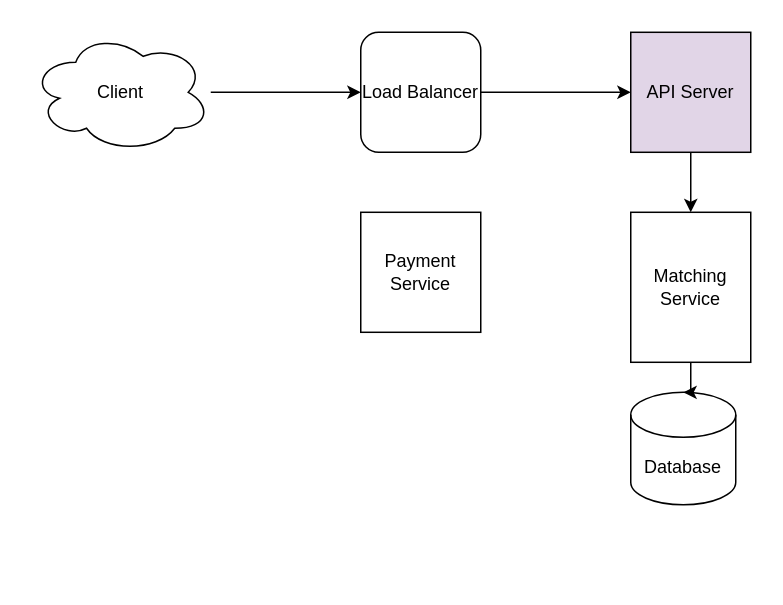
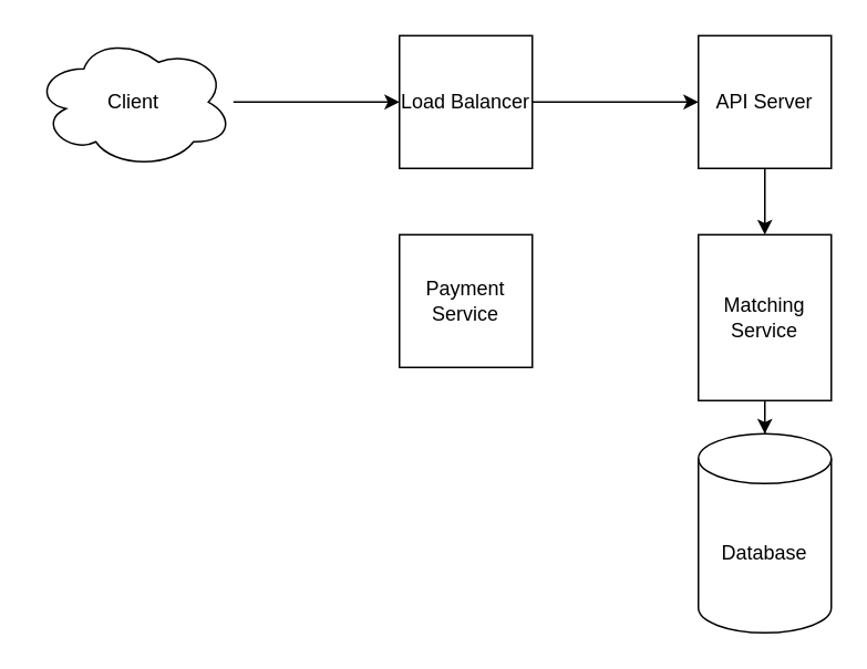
  <mxCell id="0" />
  <mxCell id="1" parent="0" />
  <mxCell id="2" value="Client" style="ellipse;shape=cloud;whiteSpace=wrap;html=1;" vertex="1" parent="1"><mxGeometry x="20" y="20.86" width="120" height="80" as="geometry" /></mxCell>
- <mxCell id="3" value="Load Balancer" style="whiteSpace=wrap;html=1;aspect=fixed;rounded=1;" vertex="1" parent="1"><mxGeometry x="240" y="20.86" width="80" height="80" as="geometry" /></mxCell>
- <mxCell id="4" value="API Server" style="whiteSpace=wrap;html=1;aspect=fixed;fillColor=#e1d5e7;" vertex="1" parent="1"><mxGeometry x="420" y="20.86" width="80" height="80" as="geometry" /></mxCell>
+ <mxCell id="3" value="Load Balancer" style="whiteSpace=wrap;html=1;aspect=fixed;" vertex="1" parent="1"><mxGeometry x="240" y="20.86" width="80" height="80" as="geometry" /></mxCell>
+ <mxCell id="4" value="API Server" style="whiteSpace=wrap;html=1;aspect=fixed;" vertex="1" parent="1"><mxGeometry x="420" y="20.86" width="80" height="80" as="geometry" /></mxCell>
  <mxCell id="5" value="Matching Service" style="whiteSpace=wrap;html=1;aspect=fixed;" vertex="1" parent="1"><mxGeometry x="420" y="140.86" width="80" height="100" as="geometry" /></mxCell>
  <mxCell id="6" value="Payment Service" style="whiteSpace=wrap;html=1;aspect=fixed;" vertex="1" parent="1"><mxGeometry x="240" y="140.86" width="80" height="80" as="geometry" /></mxCell>
- <mxCell id="7" value="Database" style="shape=cylinder3;whiteSpace=wrap;html=1;boundedLbl=1;backgroundOutline=1;size=15;" vertex="1" parent="1"><mxGeometry x="420" y="260.86" width="70" height="75" as="geometry" /></mxCell>
+ <mxCell id="7" value="Database" style="shape=cylinder3;whiteSpace=wrap;html=1;boundedLbl=1;backgroundOutline=1;size=15;" vertex="1" parent="1"><mxGeometry x="420" y="260.86" width="80" height="120" as="geometry" /></mxCell>
  <mxCell id="8" style="edgeStyle=orthogonalEdgeStyle;rounded=0;orthogonalLoop=1;jettySize=auto;html=1;" edge="1" parent="1" source="2" target="3"><mxGeometry relative="1" as="geometry" /></mxCell>
  <mxCell id="9" style="edgeStyle=orthogonalEdgeStyle;rounded=0;orthogonalLoop=1;jettySize=auto;html=1;" edge="1" parent="1" source="3" target="4"><mxGeometry relative="1" as="geometry" /></mxCell>
  <mxCell id="10" style="edgeStyle=orthogonalEdgeStyle;rounded=0;orthogonalLoop=1;jettySize=auto;html=1;" edge="1" parent="1" source="4" target="5"><mxGeometry relative="1" as="geometry" /></mxCell>
  <mxCell id="11" style="edgeStyle=orthogonalEdgeStyle;rounded=0;orthogonalLoop=1;jettySize=auto;html=1;" edge="1" parent="1" source="5" target="7"><mxGeometry relative="1" as="geometry" /></mxCell>
